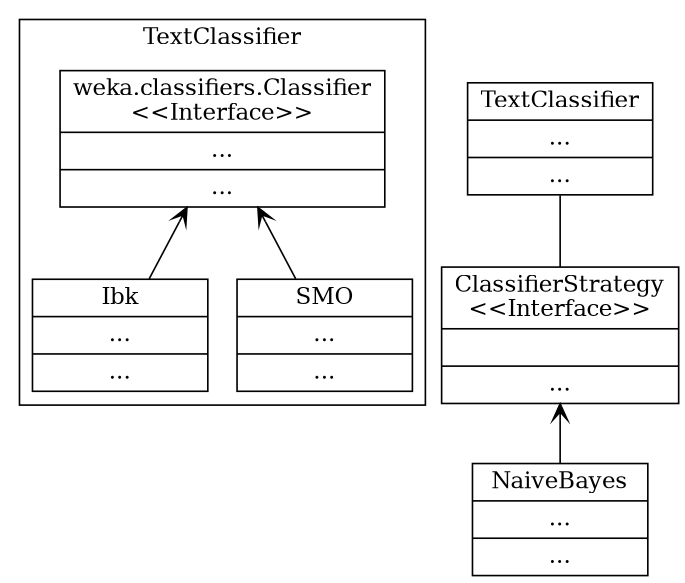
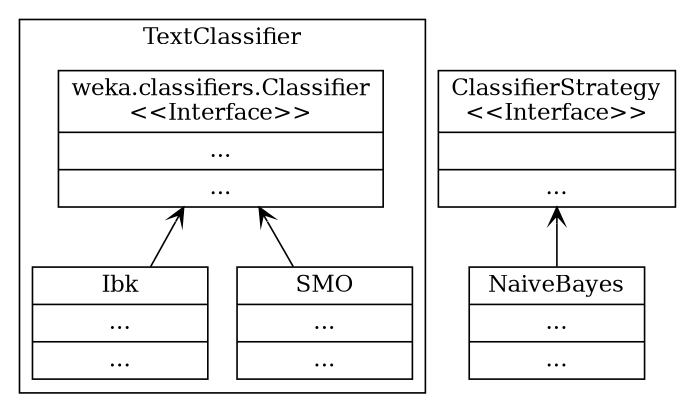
  digraph {
    node [shape=record]
    edge [arrowtail=open dir=back]
    n1 [label="{Ibk|...|...}" width=1.5]
    n2 [label="{SMO|...|...}" width=1.5]
    n3 [label="{weka.classifiers.Classifier\n\<\<Interface\>\>|...|...}" width=1.5]
    n4 [label="{ClassifierStrategy\n\<\<Interface\>\>||...}" width=1.5]
    n5 [label="{NaiveBayes|...|...}" width=1.5]
-   n6 [label="{TextClassifier|...|...}" width=1.5]
    subgraph cluster_1 {
      label=TextClassifier
      n1
      n2
      n3
    }
    n3 -> n1
    n3 -> n2
    n4 -> n5
-   n6 -> n4 [arrowhead=none arrowtail=diamond dir=""]
  }
